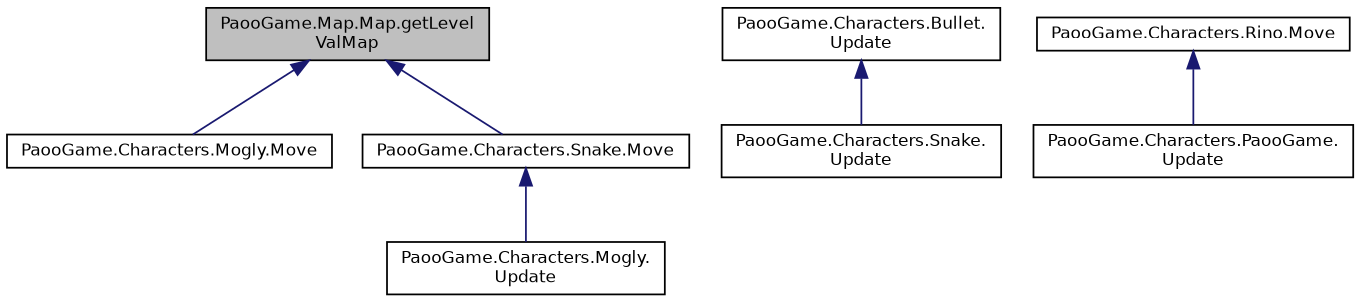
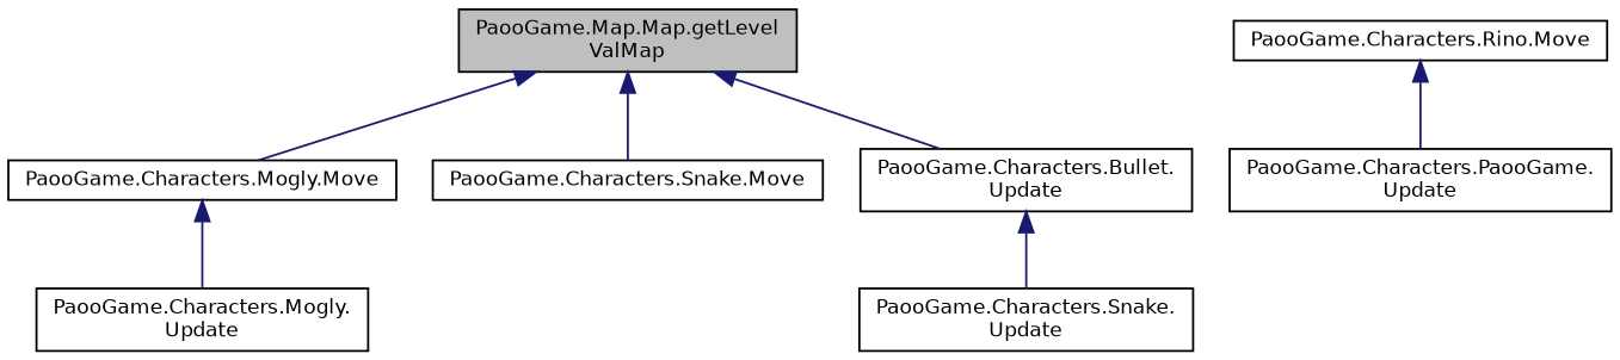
  digraph {
    rankdir=TB
    node [color=black fillcolor=white fontname=Helvetica fontsize=10 shape=record style=filled]
    edge [color=midnightblue dir=back fontname=Helvetica fontsize=10 labelfontname=Helvetica labelfontsize=10 style=solid]
    n1 [fillcolor=grey75 fontcolor=black height=0.2 label="PaooGame.Map.Map.getLevel\lValMap" width=0.4]
    n2 [height=0.2 label="PaooGame.Characters.Mogly.Move" width=0.4]
    n3 [height=0.2 label="PaooGame.Characters.Snake.Move" width=0.4]
    n4 [height=0.2 label="PaooGame.Characters.Bullet.\lUpdate" width=0.4]
    n5 [height=0.2 label="PaooGame.Characters.Mogly.\lUpdate" width=0.4]
    n6 [height=0.2 label="PaooGame.Characters.Rino.Move" width=0.4]
    n7 [height=0.2 label="PaooGame.Characters.PaooGame.\lUpdate" width=0.4]
    n8 [height=0.2 label="PaooGame.Characters.Snake.\lUpdate" width=0.4]
    n1 -> n2
    n1 -> n3
-   n3 -> n5
+   n1 -> n4
+   n2 -> n5
    n4 -> n8
    n6 -> n7
  }
